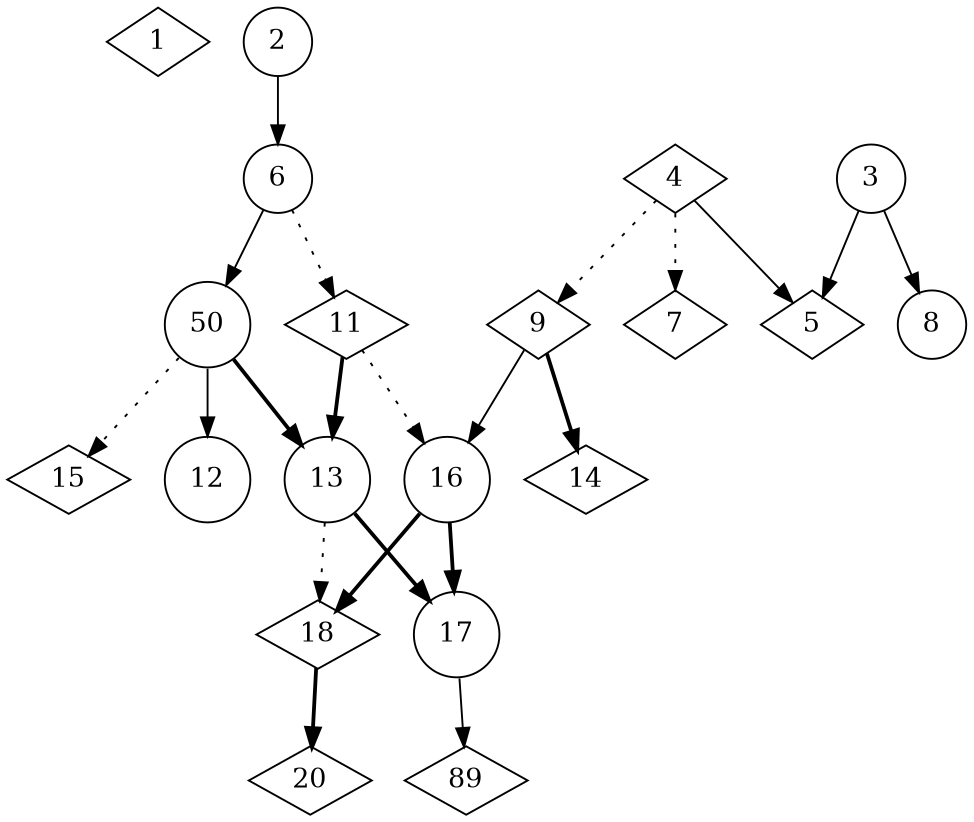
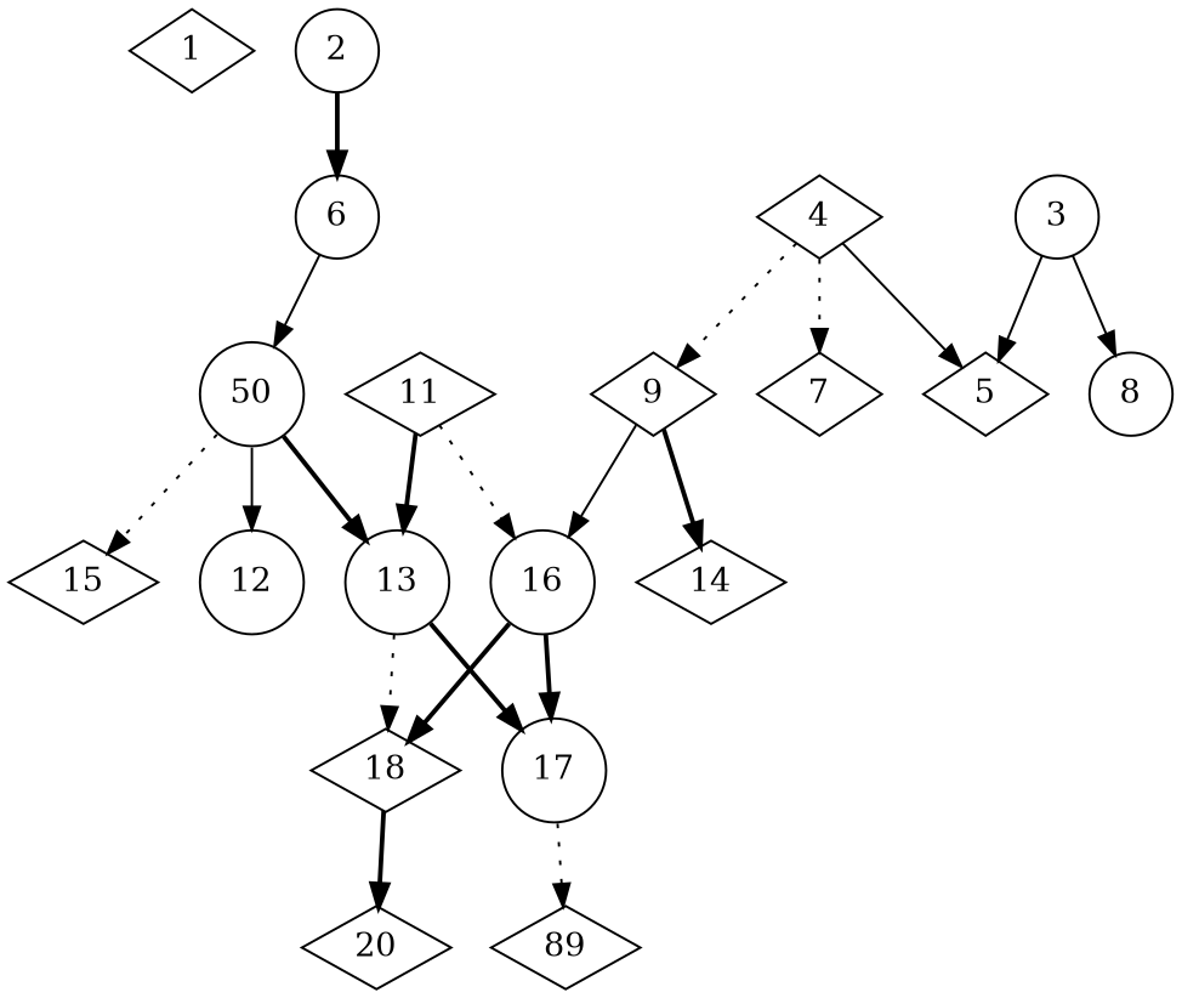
  digraph {
    node [alpha=0.18 shape=diamond]
    edge [style=bold]
    1 [alpha=0.04 expect_size=48838656]
    2 [alpha=0.19 expect_size=50278400 shape=circle]
    6 [expect_size=8454144 shape=circle]
    n4 [alpha=0.00 expect_size=19433472 label=50 shape=circle]
    11 [alpha=0.07 expect_size=26007552]
    12 [expect_size=34589696 shape=circle]
    13 [alpha=0.20 expect_size=33305600 shape=circle]
    15 [alpha=0.01 expect_size=12916736]
    16 [alpha=0.00 expect_size=12269568 shape=circle]
    3 [alpha=0.04 expect_size=19028992 shape=circle]
    5 [alpha=0.20 expect_size=19251200]
    8 [alpha=0.04 expect_size=37441536 shape=circle]
    4 [alpha=0.08 expect_size=6097920]
    7 [alpha=0.01 expect_size=40126464]
    9 [expect_size=52330496]
    14 [expect_size=41733120]
    18 [alpha=0.14 expect_size=8870912]
    17 [alpha=0.04 expect_size=7116800 shape=circle]
    20 [expect_size=12940288]
    n20 [alpha=0.16 expect_size=18014208 label=89]
-   2 -> 6 [style=solid]
+   2 -> 6
    6 -> n4 [style=solid]
-   6 -> 11 [style=dotted]
    n4 -> 12 [style=solid]
    n4 -> 13
    n4 -> 15 [style=dotted]
    11 -> 13
    11 -> 16 [style=dotted]
    13 -> 18 [style=dotted]
    13 -> 17
    16 -> 18
    16 -> 17
    3 -> 5 [style=solid]
    3 -> 8 [style=solid]
    4 -> 5 [style=solid]
    4 -> 7 [style=dotted]
    4 -> 9 [style=dotted]
    9 -> 16 [style=solid]
    9 -> 14
    18 -> 20
-   17 -> n20 [style=solid]
+   17 -> n20 [style=dotted]
  }
